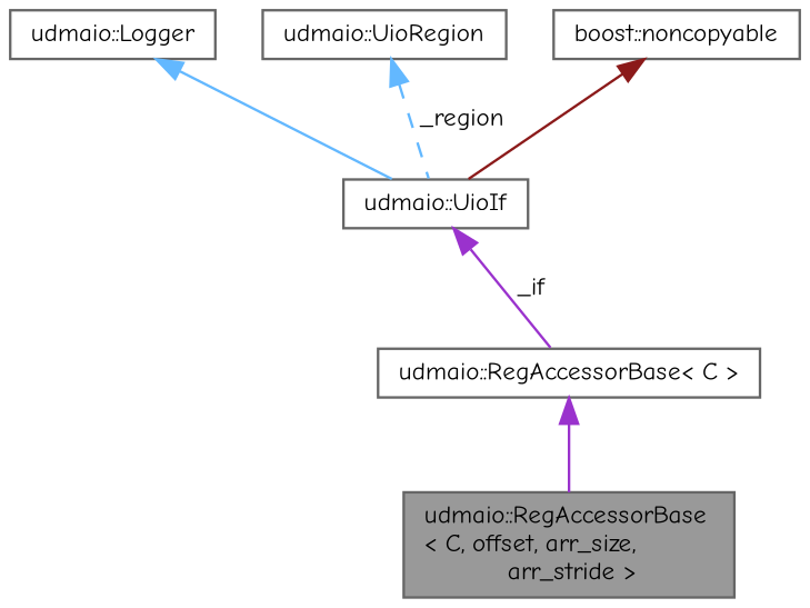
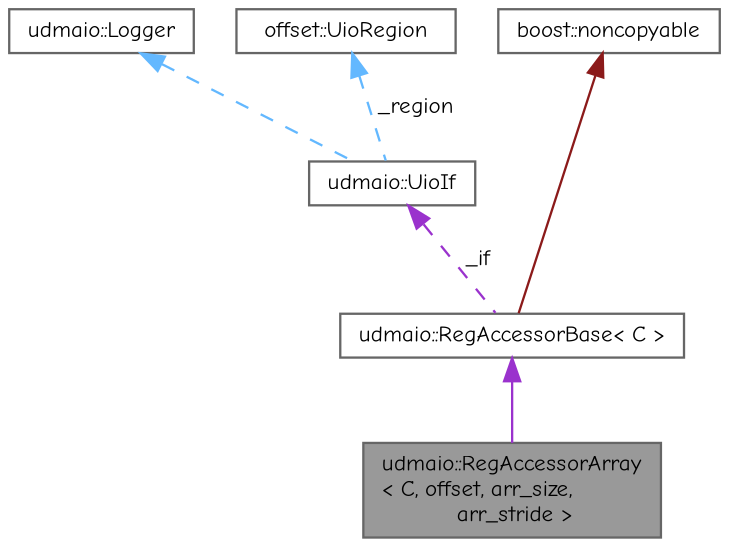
  digraph {
    fontname="Comic Neue"
    node [color=gray40 fillcolor=white fontname="Comic Neue" fontsize=10 shape=box style=filled]
    edge [color=darkorchid3 dir=back fontname="Comic Neue" fontsize=10 labelfontname=Helvetica labelfontsize=10 style=solid]
-   n1 [fillcolor=grey60 fontcolor=black height=0.2 label="udmaio::RegAccessorBase\l\< C, offset, arr_size,\l arr_stride \>" width=0.4]
+   n1 [fillcolor=grey60 fontcolor=black height=0.2 label="udmaio::RegAccessorArray\l\< C, offset, arr_size,\l arr_stride \>" width=0.4]
    n2 [height=0.2 label="udmaio::RegAccessorBase\< C \>" width=0.4]
    n3 [height=0.2 label="udmaio::UioIf" width=0.4]
    n4 [height=0.2 label="udmaio::Logger" width=0.4]
    n5 [height=0.2 label="boost::noncopyable" width=0.4]
-   n6 [height=0.2 label="udmaio::UioRegion" width=0.4]
+   n6 [height=0.2 label="offset::UioRegion" width=0.4]
    n2 -> n1
-   n3 -> n2 [label=" _if"]
-   n4 -> n3 [color=steelblue1]
-   n5 -> n3 [color=firebrick4]
+   n3 -> n2 [label=" _if" style=dashed]
+   n4 -> n3 [color=steelblue1 style=dashed]
+   n5 -> n2 [color=firebrick4]
    n6 -> n3 [color=steelblue1 label=" _region" style=dashed]
  }
